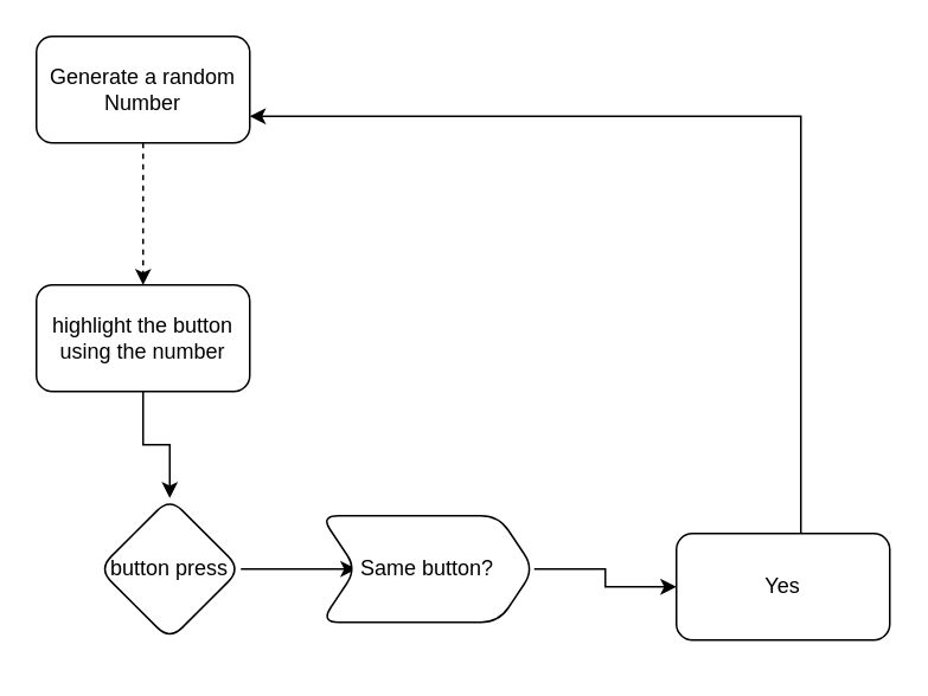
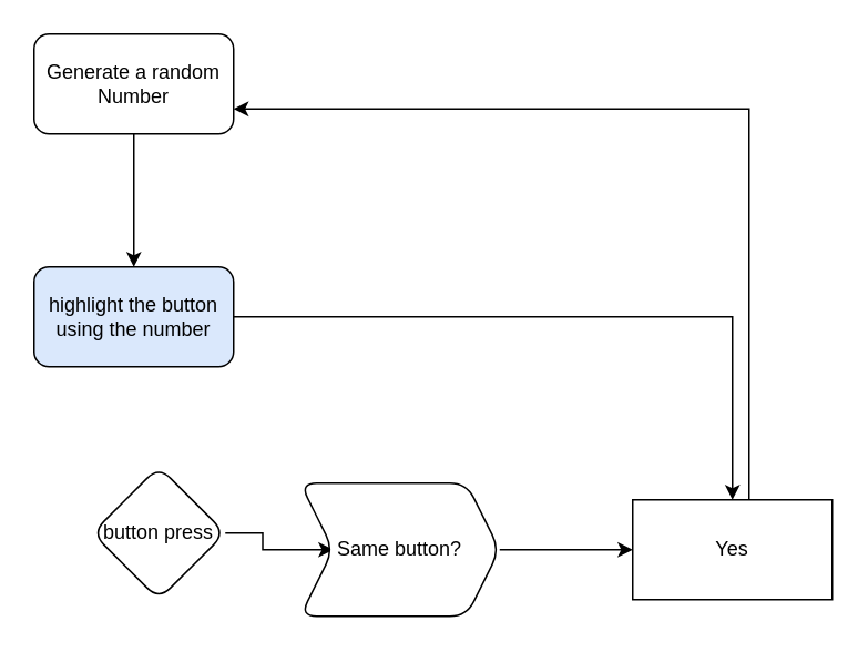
  <mxCell id="0" />
  <mxCell id="1" parent="0" />
- <mxCell id="2" value="" style="edgeStyle=orthogonalEdgeStyle;rounded=0;orthogonalLoop=1;jettySize=auto;html=1;dashed=1;" edge="1" parent="1" source="3" target="5"><mxGeometry relative="1" as="geometry" /></mxCell>
+ <mxCell id="2" value="" style="edgeStyle=orthogonalEdgeStyle;rounded=0;orthogonalLoop=1;jettySize=auto;html=1;" edge="1" parent="1" source="3" target="5"><mxGeometry relative="1" as="geometry" /></mxCell>
  <mxCell id="3" value="Generate a random Number" style="rounded=1;whiteSpace=wrap;html=1;" vertex="1" parent="1"><mxGeometry x="20" y="20" width="120" height="60" as="geometry" /></mxCell>
- <mxCell id="4" value="" style="edgeStyle=orthogonalEdgeStyle;rounded=0;orthogonalLoop=1;jettySize=auto;html=1;" edge="1" parent="1" source="5" target="7"><mxGeometry relative="1" as="geometry" /></mxCell>
- <mxCell id="5" value="highlight the button using the number" style="whiteSpace=wrap;html=1;rounded=1;" vertex="1" parent="1"><mxGeometry x="20" y="160" width="120" height="60" as="geometry" /></mxCell>
+ <mxCell id="4" value="" style="edgeStyle=orthogonalEdgeStyle;rounded=0;orthogonalLoop=1;jettySize=auto;html=1;" edge="1" parent="1" source="5" target="11"><mxGeometry relative="1" as="geometry" /></mxCell>
+ <mxCell id="5" value="highlight the button using the number" style="whiteSpace=wrap;html=1;rounded=1;fillColor=#dae8fc;" vertex="1" parent="1"><mxGeometry x="20" y="160" width="120" height="60" as="geometry" /></mxCell>
  <mxCell id="6" value="" style="edgeStyle=orthogonalEdgeStyle;rounded=0;orthogonalLoop=1;jettySize=auto;html=1;" edge="1" parent="1" source="7" target="9"><mxGeometry relative="1" as="geometry" /></mxCell>
  <mxCell id="7" value="button press" style="rhombus;whiteSpace=wrap;html=1;rounded=1;" vertex="1" parent="1"><mxGeometry x="55" y="280" width="80" height="80" as="geometry" /></mxCell>
  <mxCell id="8" value="" style="edgeStyle=orthogonalEdgeStyle;rounded=0;orthogonalLoop=1;jettySize=auto;html=1;" edge="1" parent="1" source="9" target="11"><mxGeometry relative="1" as="geometry" /></mxCell>
- <mxCell id="9" value="Same button?" style="shape=step;perimeter=stepPerimeter;whiteSpace=wrap;html=1;fixedSize=1;rounded=1;" vertex="1" parent="1"><mxGeometry x="180" y="290" width="120" height="60" as="geometry" /></mxCell>
+ <mxCell id="9" value="Same button?" style="shape=step;perimeter=stepPerimeter;whiteSpace=wrap;html=1;fixedSize=1;rounded=1;" vertex="1" parent="1"><mxGeometry x="180" y="290" width="120" height="80" as="geometry" /></mxCell>
  <mxCell id="10" style="edgeStyle=orthogonalEdgeStyle;rounded=0;orthogonalLoop=1;jettySize=auto;html=1;entryX=1;entryY=0.75;entryDx=0;entryDy=0;" edge="1" parent="1" source="11" target="3"><mxGeometry relative="1" as="geometry"><Array as="points"><mxPoint x="450" y="65" /></Array></mxGeometry></mxCell>
- <mxCell id="11" value="Yes" style="whiteSpace=wrap;html=1;rounded=1;" vertex="1" parent="1"><mxGeometry x="380" y="300" width="120" height="60" as="geometry" /></mxCell>
+ <mxCell id="11" value="Yes" style="whiteSpace=wrap;html=1;rounded=0;" vertex="1" parent="1"><mxGeometry x="380" y="300" width="120" height="60" as="geometry" /></mxCell>
